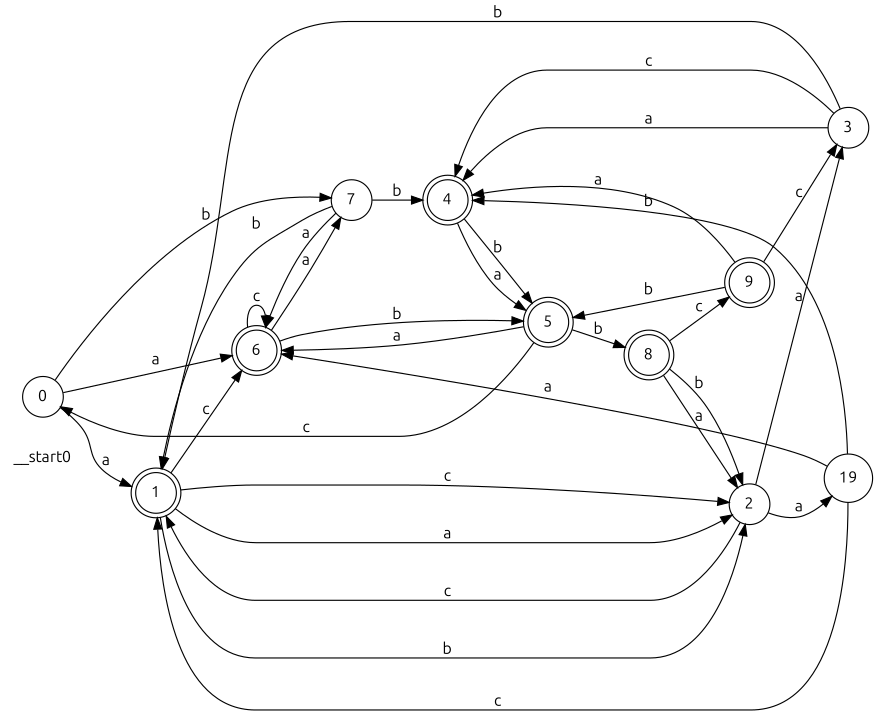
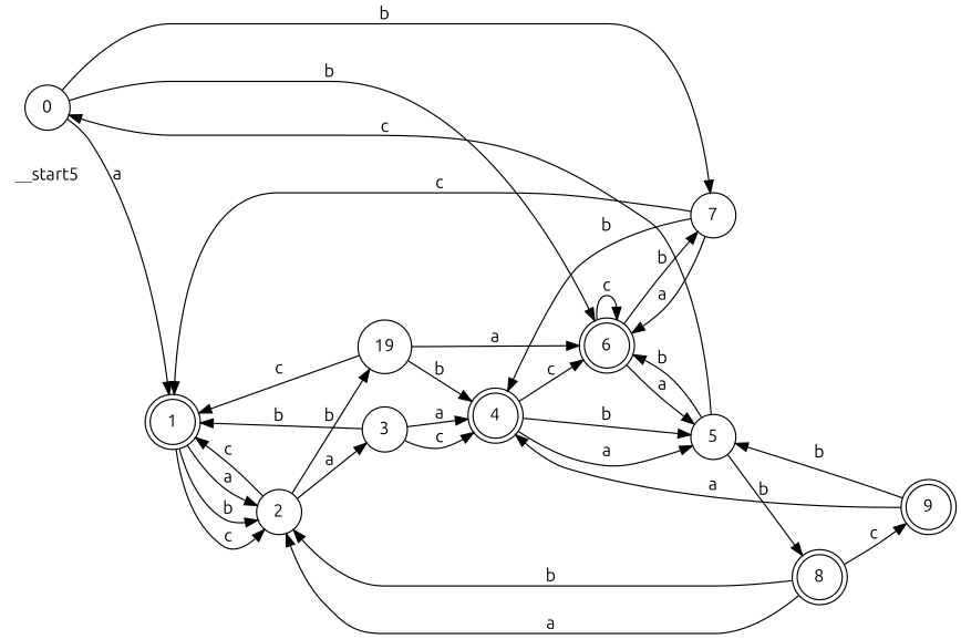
  digraph {
    fontname=Ubuntu
    rankdir=LR
    node [fontname=Ubuntu shape=doublecircle color=black fillcolor=white style=filled]
    edge [fontname=Ubuntu]
-   __start0 [shape=none color="" fillcolor="" style=""]
+   __start0 [shape=none label=__start5 color="" fillcolor="" style=""]
    n2 [label=0 shape=circle]
    n3 [label=1 style="rounded,filled"]
    n4 [label=6 style="rounded,filled"]
    n5 [label=7 shape=circle]
    n6 [label=2 shape=circle]
-   n7 [label=5 style="rounded,filled"]
+   n7 [label=5 shape=circle style="rounded,filled"]
    n8 [label=4 style="rounded,filled"]
    n9 [label=3 shape=circle]
    n10 [label=19 shape=circle]
    n11 [label=8 style="rounded,filled"]
    n12 [label=9]
    n2 -> n3 [label=a]
-   n2 -> n4 [label=a]
+   n2 -> n4 [label=b]
    n2 -> n5 [label=b]
    n3 -> n6 [label=a]
    n3 -> n6 [label=b]
    n3 -> n6 [label=c]
    n4 -> n4 [label=c]
-   n4 -> n5 [label=a]
-   n4 -> n7 [label=b]
-   n5 -> n3 [label=b]
+   n4 -> n5 [label=b]
+   n4 -> n7 [label=a]
+   n5 -> n3 [label=c]
    n5 -> n4 [label=a]
    n5 -> n8 [label=b]
    n6 -> n3 [label=c]
    n6 -> n9 [label=a]
-   n6 -> n10 [label=a]
+   n6 -> n10 [label=b]
    n7 -> n2 [label=c]
-   n7 -> n4 [label=a]
+   n7 -> n4 [label=b]
    n7 -> n11 [label=b]
-   n3 -> n4 [label=c]
+   n8 -> n4 [label=c]
    n8 -> n7 [label=a]
    n8 -> n7 [label=b]
    n9 -> n3 [label=b]
    n9 -> n8 [label=a]
    n9 -> n8 [label=c]
    n10 -> n3 [label=c]
    n10 -> n4 [label=a]
    n10 -> n8 [label=b]
    n11 -> n6 [label=a]
    n11 -> n6 [label=b]
    n11 -> n12 [label=c]
    n12 -> n7 [label=b]
    n12 -> n8 [label=a]
-   n12 -> n9 [label=c]
  }
